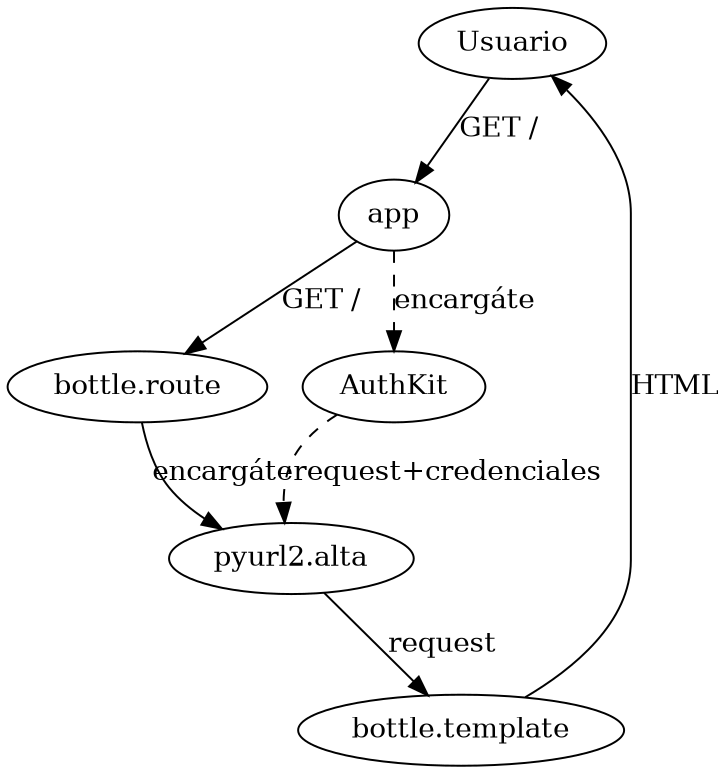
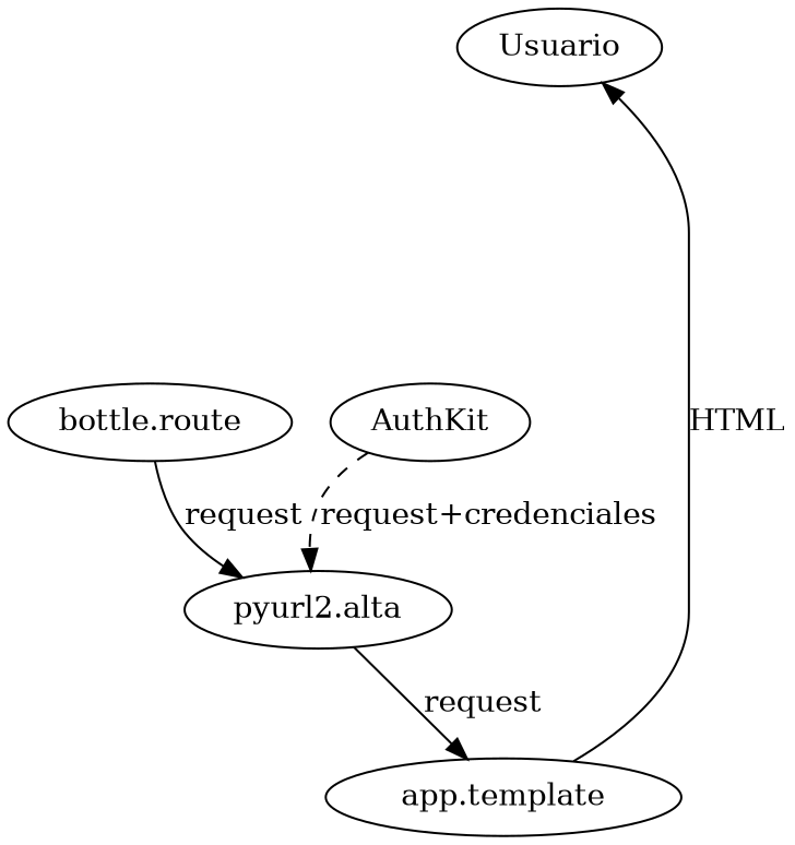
  digraph {
    Usuario
-   app
    "bottle.route"
    AuthKit
    "pyurl2.alta"
-   "bottle.template"
-   Usuario -> app [label="GET /"]
-   app -> "bottle.route" [label="GET /"]
-   app -> AuthKit [label="encargáte" style=dashed]
-   "bottle.route" -> "pyurl2.alta" [label="encargáte"]
+   "bottle.template" [label="app.template"]
+   "bottle.route" -> "pyurl2.alta" [label=request]
    AuthKit -> "pyurl2.alta" [label="request+credenciales" style=dashed]
    "pyurl2.alta" -> "bottle.template" [label=request]
    "bottle.template" -> Usuario [label=HTML]
  }
